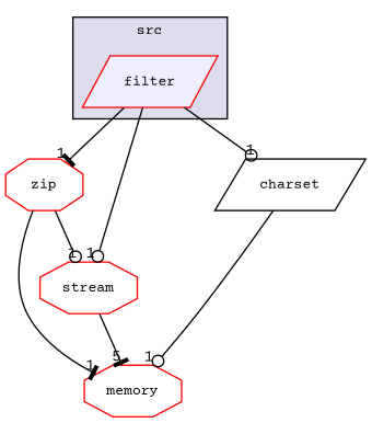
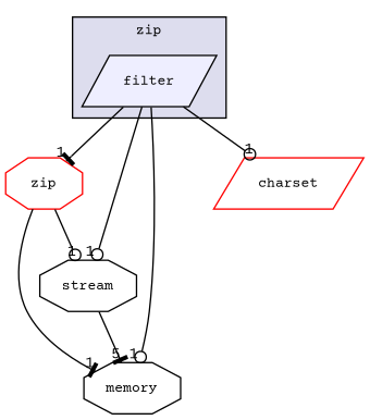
  digraph {
    compound=true
    fontname="Courier Prime"
    node [fontname="Courier Prime" fontsize=10 shape=octagon style=filled]
    edge [arrowhead=odot fontname="Courier Prime" headlabel=1 labeldistance=1.5 labelfontname=CourierNew labelfontsize=10]
-   n1 [fillcolor="#eeeeff" label=filter pencolor=black shape=parallelogram color=red]
+   n1 [fillcolor="#eeeeff" label=filter pencolor=black shape=parallelogram]
    n2 [color=red fillcolor=white label=zip]
-   n3 [label=memory color=red style=""]
-   n4 [color=red fillcolor=white label=stream]
-   n5 [label=charset shape=parallelogram style=""]
+   n3 [label=memory style=""]
+   n4 [color=black fillcolor=white label=stream]
+   n5 [label=charset shape=parallelogram color=red style=""]
    subgraph cluster_1 {
      bgcolor="#ddddee"
      fontsize=10
-     label=src
+     label=zip
      pencolor=black
      n1
    }
    n1 -> n2 [arrowhead=tee]
-   n5 -> n3
+   n1 -> n3
    n1 -> n4
    n1 -> n5
    n2 -> n3 [arrowhead=tee]
    n2 -> n4
    n4 -> n3 [arrowhead=tee headlabel=5]
  }
